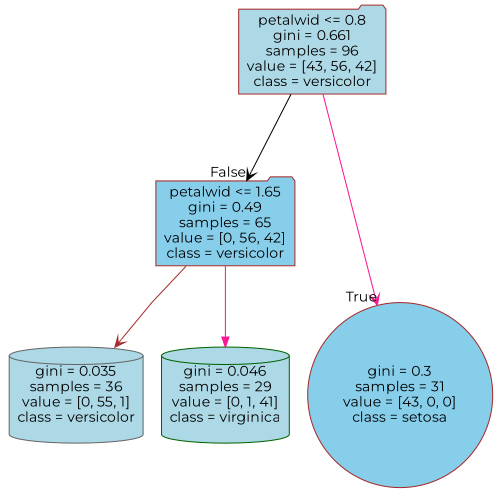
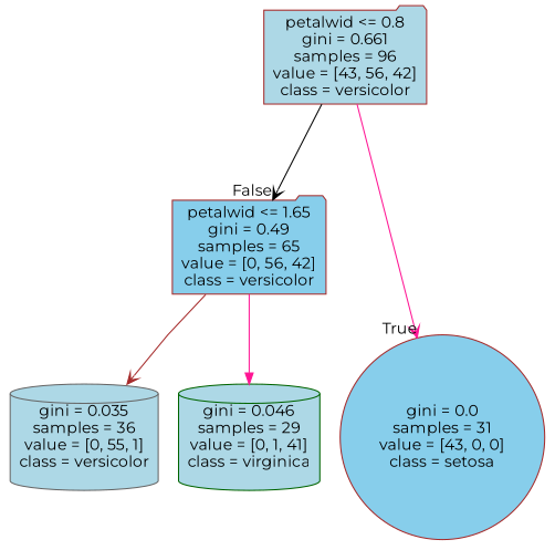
  digraph {
    ranksep=equally
    splines=polyline
    fontname=Montserrat
    node [color=brown fillcolor=lightblue shape=folder style=filled fontname=Montserrat]
    edge [color=deeppink arrowhead=vee fontname=Montserrat]
    n1 [label="petalwid <= 0.8\ngini = 0.661\nsamples = 96\nvalue = [43, 56, 42]\nclass = versicolor"]
    n2 [fillcolor=skyblue label="petalwid <= 1.65\ngini = 0.49\nsamples = 65\nvalue = [0, 56, 42]\nclass = versicolor"]
-   n3 [fillcolor=skyblue label="gini = 0.3\nsamples = 31\nvalue = [43, 0, 0]\nclass = setosa" shape=circle]
+   n3 [fillcolor=skyblue label="gini = 0.0\nsamples = 31\nvalue = [43, 0, 0]\nclass = setosa" shape=circle]
    n4 [color=gray40 label="gini = 0.035\nsamples = 36\nvalue = [0, 55, 1]\nclass = versicolor" shape=cylinder]
    n5 [color=darkgreen label="gini = 0.046\nsamples = 29\nvalue = [0, 1, 41]\nclass = virginica" shape=cylinder]
    subgraph sub_1 {
      rank=same
      n1
    }
    subgraph sub_2 {
      rank=same
      n2
    }
    subgraph sub_3 {
      rank=same
      n3
      n4
      n5
    }
    n1 -> n2 [headlabel=False labelangle=-45 labeldistance=2.5 color=black]
    n1 -> n3 [headlabel=True labelangle=45 labeldistance=2.5]
    n2 -> n4 [color=brown]
    n2 -> n5 [arrowhead=normal]
  }
